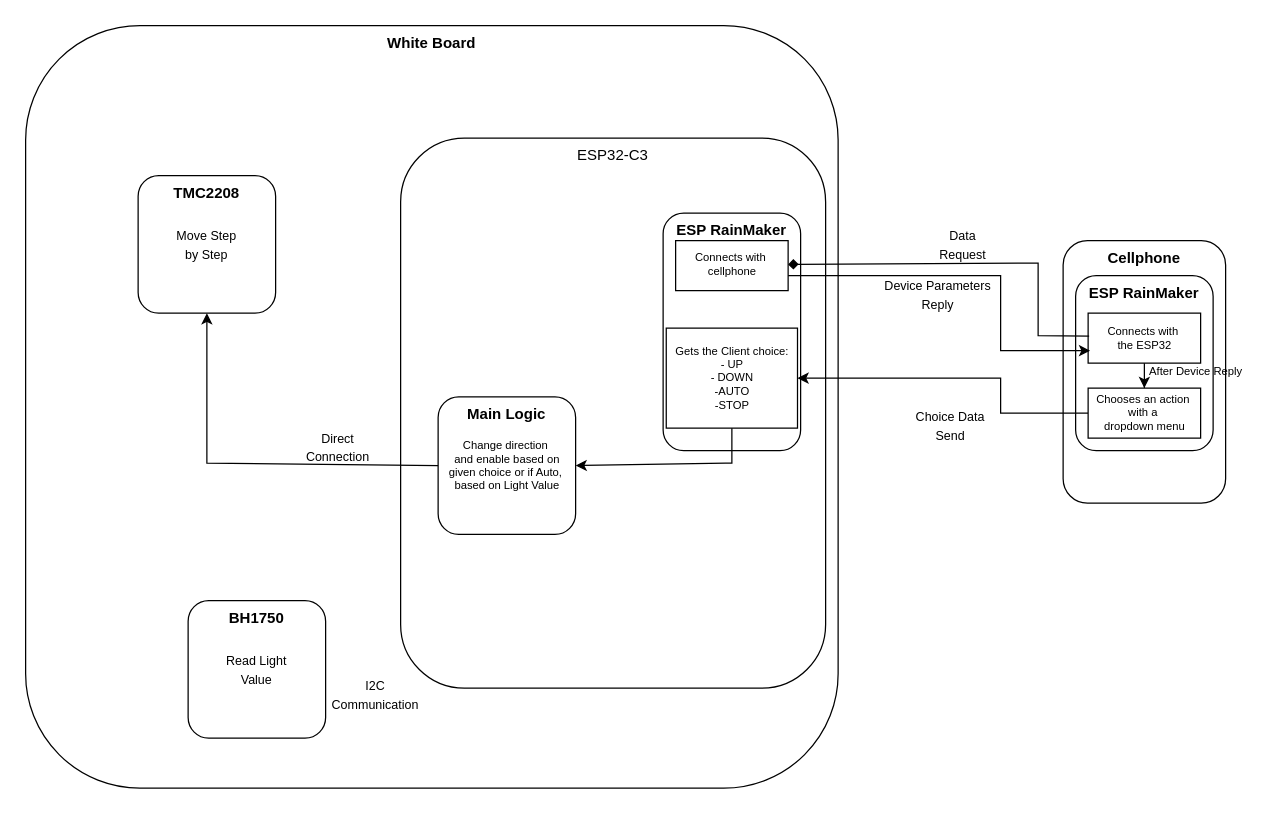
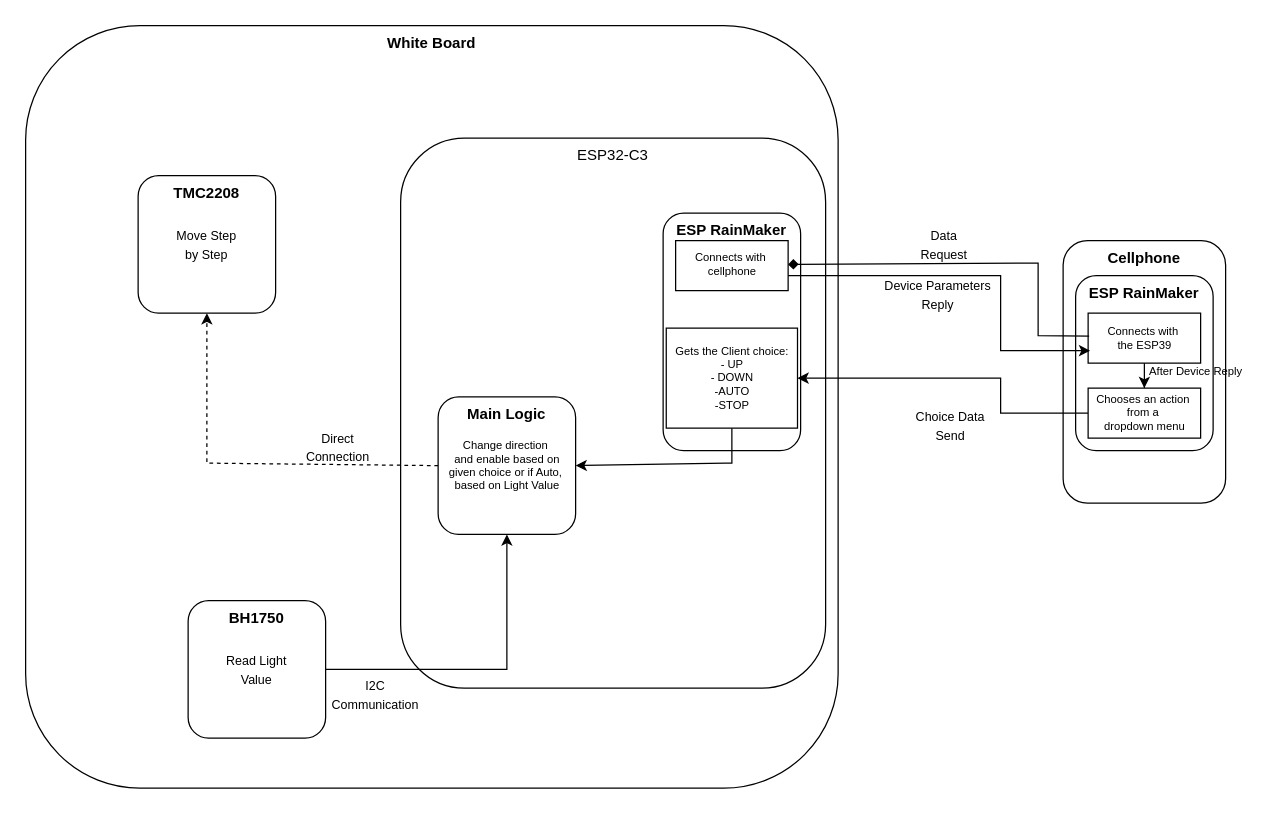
  <mxCell id="0" />
  <mxCell id="1" parent="0" />
  <mxCell id="2" value="&lt;b&gt;White Board&lt;/b&gt;" style="rounded=1;whiteSpace=wrap;html=1;verticalAlign=top;" vertex="1" parent="1"><mxGeometry x="20" y="20" width="650" height="610" as="geometry" /></mxCell>
  <mxCell id="3" value="&lt;b&gt;TMC2208&lt;/b&gt;" style="rounded=1;whiteSpace=wrap;html=1;verticalAlign=top;" vertex="1" parent="1"><mxGeometry x="110" y="140" width="110" height="110" as="geometry" /></mxCell>
  <mxCell id="4" value="ESP32-C3" style="rounded=1;whiteSpace=wrap;html=1;verticalAlign=top;" vertex="1" parent="1"><mxGeometry x="320" y="110" width="340" height="440" as="geometry" /></mxCell>
  <mxCell id="5" value="&lt;b&gt;ESP RainMaker&lt;/b&gt;" style="rounded=1;whiteSpace=wrap;html=1;verticalAlign=top;" vertex="1" parent="1"><mxGeometry x="530" y="170" width="110" height="190" as="geometry" /></mxCell>
  <mxCell id="6" value="" style="rounded=0;whiteSpace=wrap;html=1;" vertex="1" parent="1"><mxGeometry x="540" y="192" width="90" height="40" as="geometry" /></mxCell>
  <mxCell id="7" value="" style="rounded=0;whiteSpace=wrap;html=1;" vertex="1" parent="1"><mxGeometry x="532.5" y="262" width="105" height="80" as="geometry" /></mxCell>
  <mxCell id="8" value="Connects with&amp;nbsp;&lt;div&gt;cellphone&lt;/div&gt;" style="text;html=1;align=center;verticalAlign=middle;resizable=0;points=[];autosize=1;strokeColor=none;fillColor=none;fontSize=9;" vertex="1" parent="1"><mxGeometry x="540" y="191" width="90" height="40" as="geometry" /></mxCell>
  <mxCell id="9" value="&lt;b&gt;Main Logic&lt;/b&gt;" style="rounded=1;whiteSpace=wrap;html=1;verticalAlign=top;" vertex="1" parent="1"><mxGeometry x="350" y="317" width="110" height="110" as="geometry" /></mxCell>
  <mxCell id="10" value="Gets the Client choice:&lt;div&gt;&lt;div&gt;- UP&lt;/div&gt;&lt;div&gt;- DOWN&lt;/div&gt;&lt;div&gt;-AUTO&lt;/div&gt;&lt;div&gt;-STOP&lt;br&gt;&lt;/div&gt;&lt;/div&gt;" style="text;html=1;align=center;verticalAlign=middle;resizable=0;points=[];autosize=1;strokeColor=none;fillColor=none;fontSize=9;" vertex="1" parent="1"><mxGeometry x="525" y="267" width="120" height="70" as="geometry" /></mxCell>
  <mxCell id="11" value="" style="endArrow=classic;html=1;rounded=0;exitX=0.5;exitY=1;exitDx=0;exitDy=0;entryX=1;entryY=0.5;entryDx=0;entryDy=0;" edge="1" parent="1" source="7" target="9"><mxGeometry width="50" height="50" relative="1" as="geometry"><mxPoint x="530" y="340" as="sourcePoint" /><mxPoint x="580" y="290" as="targetPoint" /><Array as="points"><mxPoint x="585" y="370" /><mxPoint x="580" y="370" /></Array></mxGeometry></mxCell>
  <mxCell id="12" value="Change direction&amp;nbsp;&lt;div&gt;and enable based on&lt;br&gt;given choice or if Auto,&amp;nbsp;&lt;/div&gt;&lt;div&gt;based on Light Value&lt;/div&gt;" style="text;html=1;align=center;verticalAlign=middle;resizable=0;points=[];autosize=1;strokeColor=none;fillColor=none;fontSize=9;" vertex="1" parent="1"><mxGeometry x="345" y="342" width="120" height="60" as="geometry" /></mxCell>
- <mxCell id="13" value="" style="endArrow=classic;html=1;rounded=0;entryX=0.5;entryY=1;entryDx=0;entryDy=0;exitX=0;exitY=0.5;exitDx=0;exitDy=0;" edge="1" parent="1" source="9" target="3"><mxGeometry width="50" height="50" relative="1" as="geometry"><mxPoint x="470" y="400" as="sourcePoint" /><mxPoint x="350" y="475" as="targetPoint" /><Array as="points"><mxPoint x="165" y="370" /></Array></mxGeometry></mxCell>
+ <mxCell id="13" value="" style="endArrow=classic;html=1;rounded=0;entryX=0.5;entryY=1;entryDx=0;entryDy=0;exitX=0;exitY=0.5;exitDx=0;exitDy=0;dashed=1;" edge="1" parent="1" source="9" target="3"><mxGeometry width="50" height="50" relative="1" as="geometry"><mxPoint x="470" y="400" as="sourcePoint" /><mxPoint x="350" y="475" as="targetPoint" /><Array as="points"><mxPoint x="165" y="370" /></Array></mxGeometry></mxCell>
  <mxCell id="14" value="&lt;b&gt;Cellphone&lt;/b&gt;" style="rounded=1;whiteSpace=wrap;html=1;verticalAlign=top;" vertex="1" parent="1"><mxGeometry x="850" y="192" width="130" height="210" as="geometry" /></mxCell>
  <mxCell id="15" value="&lt;b&gt;ESP RainMaker&lt;/b&gt;" style="rounded=1;whiteSpace=wrap;html=1;verticalAlign=top;" vertex="1" parent="1"><mxGeometry x="860" y="220" width="110" height="140" as="geometry" /></mxCell>
  <mxCell id="16" value="" style="rounded=0;whiteSpace=wrap;html=1;" vertex="1" parent="1"><mxGeometry x="870" y="250" width="90" height="40" as="geometry" /></mxCell>
  <mxCell id="17" style="edgeStyle=orthogonalEdgeStyle;rounded=0;orthogonalLoop=1;jettySize=auto;html=1;entryX=0.5;entryY=0;entryDx=0;entryDy=0;" edge="1" parent="1" source="18" target="21"><mxGeometry relative="1" as="geometry" /></mxCell>
- <mxCell id="18" value="Connects with&amp;nbsp;&lt;div&gt;the ESP32&lt;/div&gt;" style="text;html=1;align=center;verticalAlign=middle;resizable=0;points=[];autosize=1;strokeColor=none;fillColor=none;fontSize=9;" vertex="1" parent="1"><mxGeometry x="870" y="250" width="90" height="40" as="geometry" /></mxCell>
+ <mxCell id="18" value="Connects with&amp;nbsp;&lt;div&gt;the ESP39&lt;/div&gt;" style="text;html=1;align=center;verticalAlign=middle;resizable=0;points=[];autosize=1;strokeColor=none;fillColor=none;fontSize=9;" vertex="1" parent="1"><mxGeometry x="870" y="250" width="90" height="40" as="geometry" /></mxCell>
  <mxCell id="19" value="" style="endArrow=classic;html=1;rounded=0;entryX=1;entryY=0.5;entryDx=0;entryDy=0;exitX=0;exitY=0.5;exitDx=0;exitDy=0;" edge="1" parent="1" source="21" target="7"><mxGeometry width="50" height="50" relative="1" as="geometry"><mxPoint x="860.66" y="342" as="sourcePoint" /><mxPoint x="637.5" y="297.72" as="targetPoint" /><Array as="points"><mxPoint x="800" y="330" /><mxPoint x="800" y="302" /></Array></mxGeometry></mxCell>
  <mxCell id="20" value="After Device Reply" style="text;html=1;align=center;verticalAlign=middle;resizable=0;points=[];autosize=1;strokeColor=none;fillColor=none;fontSize=9;" vertex="1" parent="1"><mxGeometry x="906" y="287" width="100" height="20" as="geometry" /></mxCell>
  <mxCell id="21" value="" style="rounded=0;whiteSpace=wrap;html=1;" vertex="1" parent="1"><mxGeometry x="870" y="310" width="90" height="40" as="geometry" /></mxCell>
- <mxCell id="22" value="Chooses an action&amp;nbsp;&lt;div&gt;with a&amp;nbsp;&lt;/div&gt;&lt;div&gt;dropdown menu&lt;/div&gt;" style="text;html=1;align=center;verticalAlign=middle;resizable=0;points=[];autosize=1;strokeColor=none;fillColor=none;fontSize=9;" vertex="1" parent="1"><mxGeometry x="865" y="305" width="100" height="50" as="geometry" /></mxCell>
+ <mxCell id="22" value="Chooses an action&amp;nbsp;&lt;div&gt;from a&amp;nbsp;&lt;/div&gt;&lt;div&gt;dropdown menu&lt;/div&gt;" style="text;html=1;align=center;verticalAlign=middle;resizable=0;points=[];autosize=1;strokeColor=none;fillColor=none;fontSize=9;" vertex="1" parent="1"><mxGeometry x="865" y="305" width="100" height="50" as="geometry" /></mxCell>
  <mxCell id="23" value="" style="endArrow=diamond;html=1;rounded=0;exitX=0.009;exitY=0.46;exitDx=0;exitDy=0;exitPerimeter=0;entryX=1;entryY=0.5;entryDx=0;entryDy=0;entryPerimeter=0;" edge="1" parent="1" source="18" target="8"><mxGeometry width="50" height="50" relative="1" as="geometry"><mxPoint x="865" y="259.34" as="sourcePoint" /><mxPoint x="814.37" y="250.66" as="targetPoint" /><Array as="points"><mxPoint x="830" y="268" /><mxPoint x="830" y="220" /><mxPoint x="830" y="210" /></Array></mxGeometry></mxCell>
- <mxCell id="24" value="&lt;font size=&quot;1&quot;&gt;Data Request&lt;/font&gt;" style="text;html=1;align=center;verticalAlign=middle;whiteSpace=wrap;rounded=0;" vertex="1" parent="1"><mxGeometry x="740" y="180" width="60" height="30" as="geometry" /></mxCell>
+ <mxCell id="24" value="&lt;font size=&quot;1&quot;&gt;Data Request&lt;/font&gt;" style="text;html=1;align=center;verticalAlign=middle;whiteSpace=wrap;rounded=0;" vertex="1" parent="1"><mxGeometry x="725" y="180" width="60" height="30" as="geometry" /></mxCell>
  <mxCell id="25" value="" style="endArrow=classic;html=1;rounded=0;entryX=0.018;entryY=0.75;entryDx=0;entryDy=0;entryPerimeter=0;" edge="1" parent="1" target="18"><mxGeometry width="50" height="50" relative="1" as="geometry"><mxPoint x="630" y="220" as="sourcePoint" /><mxPoint x="710" y="211" as="targetPoint" /><Array as="points"><mxPoint x="720" y="220" /><mxPoint x="800" y="220" /><mxPoint x="800" y="280" /></Array></mxGeometry></mxCell>
  <mxCell id="26" value="&lt;font size=&quot;1&quot;&gt;Device Parameters Reply&lt;/font&gt;" style="text;html=1;align=center;verticalAlign=middle;whiteSpace=wrap;rounded=0;" vertex="1" parent="1"><mxGeometry x="700" y="220" width="100" height="30" as="geometry" /></mxCell>
  <mxCell id="27" value="&lt;font size=&quot;1&quot;&gt;Choice Data Send&lt;/font&gt;" style="text;html=1;align=center;verticalAlign=middle;whiteSpace=wrap;rounded=0;" vertex="1" parent="1"><mxGeometry x="730" y="325" width="60" height="30" as="geometry" /></mxCell>
  <mxCell id="28" value="&lt;font size=&quot;1&quot;&gt;Direct Connection&lt;/font&gt;" style="text;html=1;align=center;verticalAlign=middle;whiteSpace=wrap;rounded=0;" vertex="1" parent="1"><mxGeometry x="240" y="342" width="60" height="30" as="geometry" /></mxCell>
  <mxCell id="29" value="&lt;b&gt;BH1750&lt;/b&gt;" style="rounded=1;whiteSpace=wrap;html=1;verticalAlign=top;" vertex="1" parent="1"><mxGeometry x="150" y="480" width="110" height="110" as="geometry" /></mxCell>
+ <mxCell id="30" value="" style="endArrow=classic;html=1;rounded=0;entryX=0.5;entryY=1;entryDx=0;entryDy=0;exitX=1;exitY=0.5;exitDx=0;exitDy=0;" edge="1" parent="1" source="29" target="9"><mxGeometry width="50" height="50" relative="1" as="geometry"><mxPoint x="385" y="492" as="sourcePoint" /><mxPoint x="130" y="370" as="targetPoint" /><Array as="points"><mxPoint x="405" y="535" /></Array></mxGeometry></mxCell>
  <mxCell id="31" value="&lt;font size=&quot;1&quot;&gt;I2C Communication&lt;/font&gt;" style="text;html=1;align=center;verticalAlign=middle;whiteSpace=wrap;rounded=0;" vertex="1" parent="1"><mxGeometry x="270" y="540" width="60" height="30" as="geometry" /></mxCell>
  <mxCell id="32" value="&lt;font size=&quot;1&quot;&gt;Read Light Value&lt;/font&gt;" style="text;html=1;align=center;verticalAlign=middle;whiteSpace=wrap;rounded=0;" vertex="1" parent="1"><mxGeometry x="175" y="520" width="60" height="30" as="geometry" /></mxCell>
  <mxCell id="33" value="&lt;font size=&quot;1&quot;&gt;Move Step by Step&lt;/font&gt;" style="text;html=1;align=center;verticalAlign=middle;whiteSpace=wrap;rounded=0;" vertex="1" parent="1"><mxGeometry x="135" y="180" width="60" height="30" as="geometry" /></mxCell>
